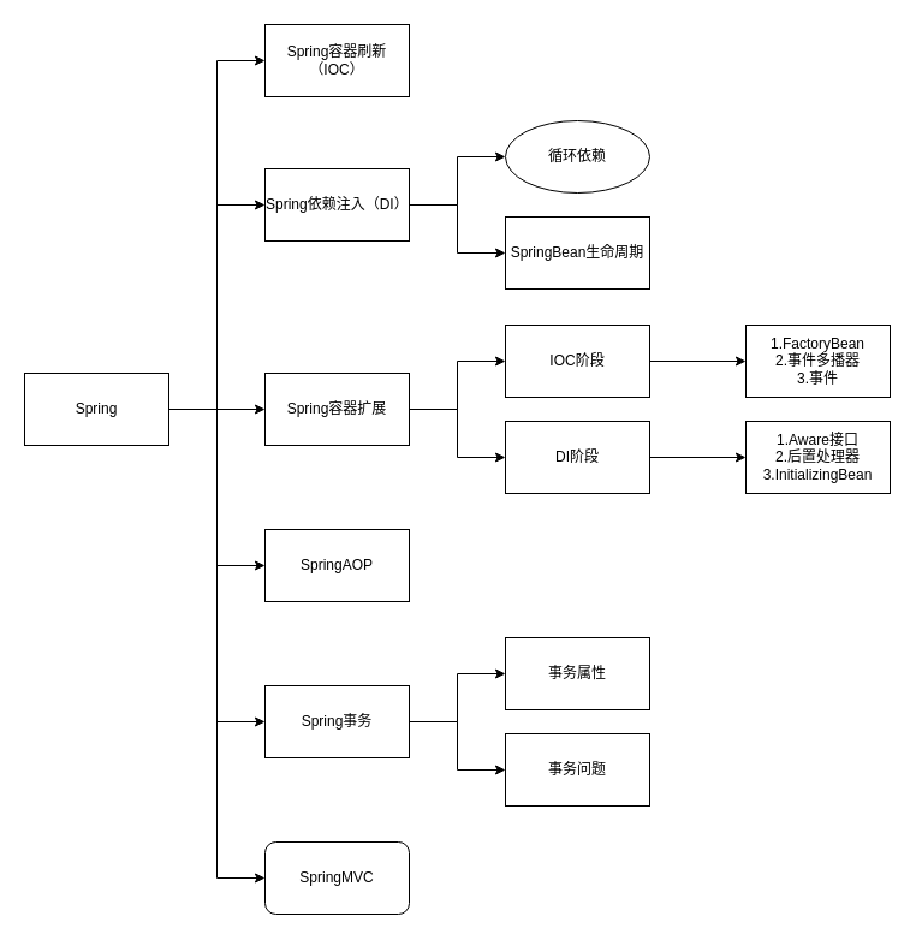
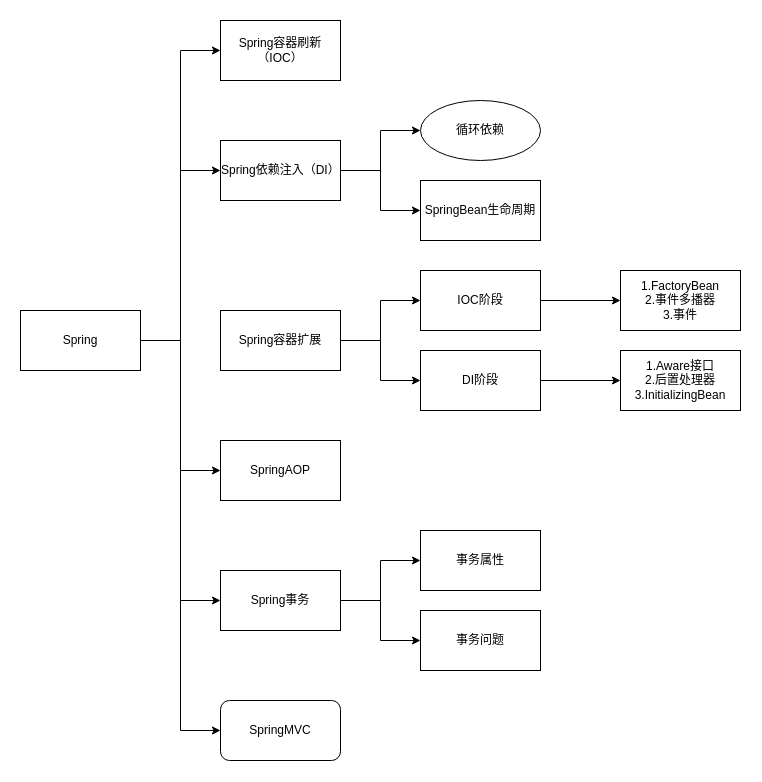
  <mxCell id="0" />
  <mxCell id="1" parent="0" />
  <mxCell id="2" value="" style="edgeStyle=orthogonalEdgeStyle;rounded=0;orthogonalLoop=1;jettySize=auto;html=1;entryX=0;entryY=0.5;entryDx=0;entryDy=0;" edge="1" parent="1" source="8" target="9"><mxGeometry relative="1" as="geometry" /></mxCell>
  <mxCell id="3" style="edgeStyle=orthogonalEdgeStyle;rounded=0;orthogonalLoop=1;jettySize=auto;html=1;entryX=0;entryY=0.5;entryDx=0;entryDy=0;" edge="1" parent="1" source="8" target="12"><mxGeometry relative="1" as="geometry" /></mxCell>
- <mxCell id="4" style="edgeStyle=orthogonalEdgeStyle;rounded=0;orthogonalLoop=1;jettySize=auto;html=1;entryX=0;entryY=0.5;entryDx=0;entryDy=0;" edge="1" parent="1" source="8" target="15"><mxGeometry relative="1" as="geometry" /></mxCell>
  <mxCell id="5" style="edgeStyle=orthogonalEdgeStyle;rounded=0;orthogonalLoop=1;jettySize=auto;html=1;entryX=0;entryY=0.5;entryDx=0;entryDy=0;" edge="1" parent="1" source="8" target="16"><mxGeometry relative="1" as="geometry" /></mxCell>
  <mxCell id="6" style="edgeStyle=orthogonalEdgeStyle;rounded=0;orthogonalLoop=1;jettySize=auto;html=1;entryX=0;entryY=0.5;entryDx=0;entryDy=0;" edge="1" parent="1" source="8" target="27"><mxGeometry relative="1" as="geometry" /></mxCell>
  <mxCell id="7" style="edgeStyle=orthogonalEdgeStyle;rounded=0;orthogonalLoop=1;jettySize=auto;html=1;entryX=0;entryY=0.5;entryDx=0;entryDy=0;" edge="1" parent="1" source="8" target="28"><mxGeometry relative="1" as="geometry" /></mxCell>
  <mxCell id="8" value="Spring" style="rounded=0;whiteSpace=wrap;html=1;" vertex="1" parent="1"><mxGeometry x="20" y="310" width="120" height="60" as="geometry" /></mxCell>
  <mxCell id="9" value="Spring容器刷新（IOC）" style="rounded=0;whiteSpace=wrap;html=1;" vertex="1" parent="1"><mxGeometry x="220" y="20" width="120" height="60" as="geometry" /></mxCell>
  <mxCell id="10" value="" style="edgeStyle=orthogonalEdgeStyle;rounded=0;orthogonalLoop=1;jettySize=auto;html=1;" edge="1" parent="1" source="12" target="17"><mxGeometry relative="1" as="geometry" /></mxCell>
  <mxCell id="11" style="edgeStyle=orthogonalEdgeStyle;rounded=0;orthogonalLoop=1;jettySize=auto;html=1;entryX=0;entryY=0.5;entryDx=0;entryDy=0;" edge="1" parent="1" source="12" target="18"><mxGeometry relative="1" as="geometry" /></mxCell>
  <mxCell id="12" value="Spring依赖注入（DI）" style="rounded=0;whiteSpace=wrap;html=1;" vertex="1" parent="1"><mxGeometry x="220" y="140" width="120" height="60" as="geometry" /></mxCell>
  <mxCell id="13" style="edgeStyle=orthogonalEdgeStyle;rounded=0;orthogonalLoop=1;jettySize=auto;html=1;entryX=0;entryY=0.5;entryDx=0;entryDy=0;" edge="1" parent="1" source="15" target="20"><mxGeometry relative="1" as="geometry" /></mxCell>
  <mxCell id="14" style="edgeStyle=orthogonalEdgeStyle;rounded=0;orthogonalLoop=1;jettySize=auto;html=1;" edge="1" parent="1" source="15" target="22"><mxGeometry relative="1" as="geometry" /></mxCell>
  <mxCell id="15" value="Spring容器扩展" style="rounded=0;whiteSpace=wrap;html=1;" vertex="1" parent="1"><mxGeometry x="220" y="310" width="120" height="60" as="geometry" /></mxCell>
  <mxCell id="16" value="SpringAOP" style="rounded=0;whiteSpace=wrap;html=1;" vertex="1" parent="1"><mxGeometry x="220" y="440" width="120" height="60" as="geometry" /></mxCell>
  <mxCell id="17" value="循环依赖" style="ellipse;whiteSpace=wrap;html=1;" vertex="1" parent="1"><mxGeometry x="420" y="100" width="120" height="60" as="geometry" /></mxCell>
  <mxCell id="18" value="SpringBean生命周期" style="rounded=0;whiteSpace=wrap;html=1;" vertex="1" parent="1"><mxGeometry x="420" y="180" width="120" height="60" as="geometry" /></mxCell>
  <mxCell id="19" value="" style="edgeStyle=orthogonalEdgeStyle;rounded=0;orthogonalLoop=1;jettySize=auto;html=1;" edge="1" parent="1" source="20" target="23"><mxGeometry relative="1" as="geometry" /></mxCell>
  <mxCell id="20" value="IOC阶段" style="rounded=0;whiteSpace=wrap;html=1;" vertex="1" parent="1"><mxGeometry x="420" y="270" width="120" height="60" as="geometry" /></mxCell>
  <mxCell id="21" value="" style="edgeStyle=orthogonalEdgeStyle;rounded=0;orthogonalLoop=1;jettySize=auto;html=1;" edge="1" parent="1" source="22" target="24"><mxGeometry relative="1" as="geometry" /></mxCell>
  <mxCell id="22" value="DI阶段" style="rounded=0;whiteSpace=wrap;html=1;" vertex="1" parent="1"><mxGeometry x="420" y="350" width="120" height="60" as="geometry" /></mxCell>
  <mxCell id="23" value="&lt;div&gt;1.FactoryBean&lt;/div&gt;&lt;div&gt;2.事件多播器&lt;/div&gt;&lt;div&gt;3.事件&lt;/div&gt;" style="rounded=0;whiteSpace=wrap;html=1;" vertex="1" parent="1"><mxGeometry x="620" y="270" width="120" height="60" as="geometry" /></mxCell>
  <mxCell id="24" value="&lt;div&gt;1.Aware接口&lt;/div&gt;&lt;div&gt;2.后置处理器&lt;/div&gt;&lt;div&gt;3.InitializingBean&lt;/div&gt;" style="rounded=0;whiteSpace=wrap;html=1;" vertex="1" parent="1"><mxGeometry x="620" y="350" width="120" height="60" as="geometry" /></mxCell>
  <mxCell id="25" value="" style="edgeStyle=orthogonalEdgeStyle;rounded=0;orthogonalLoop=1;jettySize=auto;html=1;" edge="1" parent="1" source="27" target="29"><mxGeometry relative="1" as="geometry" /></mxCell>
  <mxCell id="26" style="edgeStyle=orthogonalEdgeStyle;rounded=0;orthogonalLoop=1;jettySize=auto;html=1;" edge="1" parent="1" source="27" target="30"><mxGeometry relative="1" as="geometry" /></mxCell>
  <mxCell id="27" value="Spring事务" style="rounded=0;whiteSpace=wrap;html=1;" vertex="1" parent="1"><mxGeometry x="220" y="570" width="120" height="60" as="geometry" /></mxCell>
  <mxCell id="28" value="SpringMVC" style="whiteSpace=wrap;html=1;rounded=1;" vertex="1" parent="1"><mxGeometry x="220" y="700" width="120" height="60" as="geometry" /></mxCell>
  <mxCell id="29" value="事务属性" style="rounded=0;whiteSpace=wrap;html=1;" vertex="1" parent="1"><mxGeometry x="420" y="530" width="120" height="60" as="geometry" /></mxCell>
  <mxCell id="30" value="事务问题" style="rounded=0;whiteSpace=wrap;html=1;" vertex="1" parent="1"><mxGeometry x="420" y="610" width="120" height="60" as="geometry" /></mxCell>
